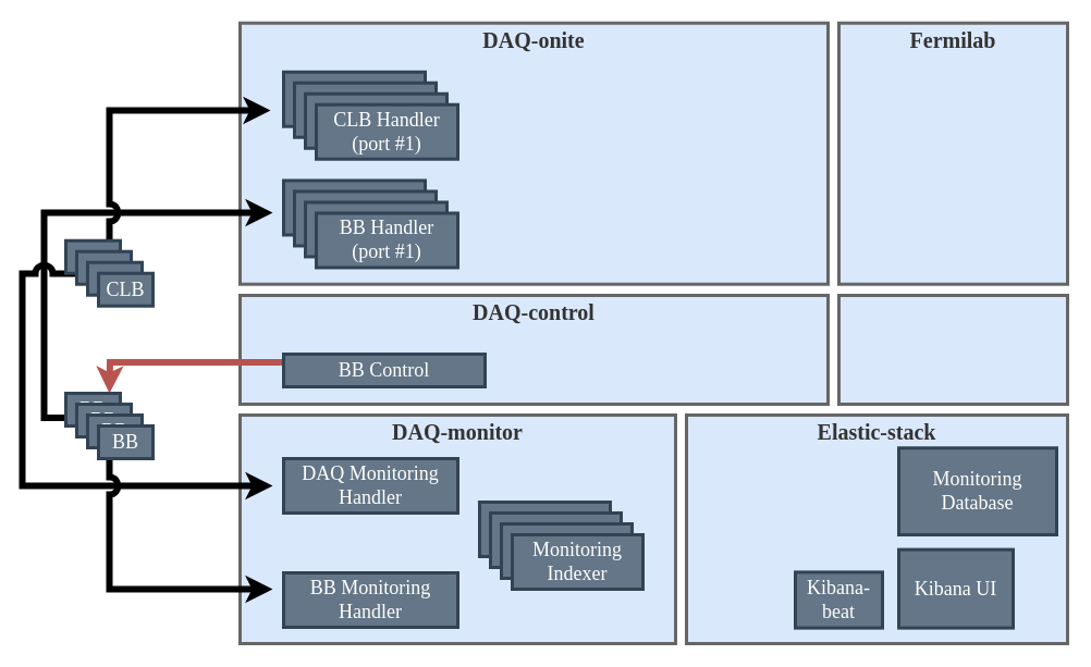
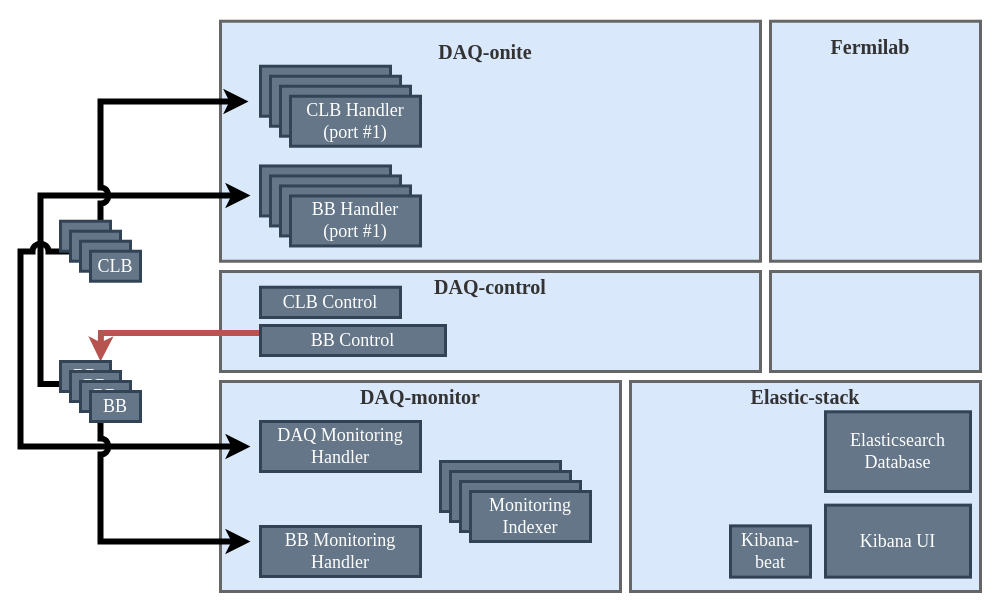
  <mxCell id="0" />
  <mxCell id="1" parent="0" />
  <mxCell id="2" value="" style="rounded=0;whiteSpace=wrap;html=1;fillColor=#dae8fc;strokeWidth=3;strokeColor=#666666;" vertex="1" parent="1"><mxGeometry x="220" y="271" width="540" height="100" as="geometry" /></mxCell>
  <mxCell id="3" value="" style="endArrow=classic;html=1;shadow=0;strokeColor=#b85450;strokeWidth=6;exitX=0;exitY=0.25;exitDx=0;exitDy=0;edgeStyle=orthogonalEdgeStyle;rounded=0;fillColor=#f8cecc;" edge="1" parent="1" source="34"><mxGeometry width="50" height="50" relative="1" as="geometry"><mxPoint x="260" y="335.212" as="sourcePoint" /><mxPoint x="100" y="361" as="targetPoint" /></mxGeometry></mxCell>
  <mxCell id="4" value="" style="rounded=0;whiteSpace=wrap;html=1;fillColor=#dae8fc;strokeWidth=3;strokeColor=#666666;" vertex="1" parent="1"><mxGeometry x="220" y="20.73" width="540" height="240" as="geometry" /></mxCell>
  <mxCell id="5" value="" style="endArrow=classic;html=1;strokeWidth=6;fillColor=#d5e8d4;edgeStyle=orthogonalEdgeStyle;exitX=0;exitY=0.75;exitDx=0;exitDy=0;rounded=0;jumpStyle=arc;" edge="1" parent="1" source="10"><mxGeometry width="50" height="50" relative="1" as="geometry"><mxPoint x="40" y="195" as="sourcePoint" /><mxPoint x="250" y="195" as="targetPoint" /><Array as="points"><mxPoint x="40" y="383" /><mxPoint x="40" y="195" /><mxPoint x="180" y="195" /></Array></mxGeometry></mxCell>
  <mxCell id="6" value="" style="rounded=0;whiteSpace=wrap;html=1;fillColor=#dae8fc;strokeWidth=3;strokeColor=#666666;" vertex="1" parent="1"><mxGeometry x="220" y="381" width="400" height="210" as="geometry" /></mxCell>
  <mxCell id="7" value="" style="endArrow=classic;html=1;strokeWidth=6;fillColor=#e1d5e7;edgeStyle=orthogonalEdgeStyle;rounded=0;labelBorderColor=none;shadow=0;sketch=0;jumpStyle=arc;" edge="1" parent="1"><mxGeometry width="50" height="50" relative="1" as="geometry"><mxPoint x="80" y="251" as="sourcePoint" /><mxPoint x="250" y="446" as="targetPoint" /><Array as="points"><mxPoint x="20" y="251" /><mxPoint x="20" y="446" /></Array></mxGeometry></mxCell>
  <mxCell id="8" value="" style="endArrow=classic;html=1;strokeWidth=6;fillColor=#e1d5e7;edgeStyle=orthogonalEdgeStyle;rounded=0;jumpStyle=arc;" edge="1" parent="1"><mxGeometry width="50" height="50" relative="1" as="geometry"><mxPoint x="100" y="401" as="sourcePoint" /><mxPoint x="250" y="541" as="targetPoint" /><Array as="points"><mxPoint x="100" y="541" /></Array></mxGeometry></mxCell>
  <mxCell id="9" value="" style="endArrow=classic;html=1;strokeWidth=6;fillColor=#d5e8d4;edgeStyle=orthogonalEdgeStyle;rounded=0;jumpStyle=arc;" edge="1" parent="1" source="24"><mxGeometry width="50" height="50" relative="1" as="geometry"><mxPoint x="100" y="211" as="sourcePoint" /><mxPoint x="248" y="101" as="targetPoint" /><Array as="points"><mxPoint x="100" y="101" /></Array></mxGeometry></mxCell>
  <mxCell id="10" value="&lt;font style=&quot;font-size: 18px&quot; face=&quot;lmodern&quot;&gt;BB&lt;br&gt;&lt;/font&gt;" style="rounded=0;whiteSpace=wrap;html=1;fillColor=#647687;strokeWidth=3;fontColor=#ffffff;strokeColor=#314354;" vertex="1" parent="1"><mxGeometry y="361" width="50" height="30" as="geometry" x="60" /></mxCell>
  <mxCell id="11" value="" style="rounded=0;whiteSpace=wrap;html=1;fillColor=#647687;strokeWidth=3;fontColor=#ffffff;strokeColor=#314354;" vertex="1" parent="1"><mxGeometry x="260" y="65.73" width="130" height="50" as="geometry" /></mxCell>
  <mxCell id="12" value="" style="rounded=0;whiteSpace=wrap;html=1;fillColor=#647687;strokeWidth=3;fontColor=#ffffff;strokeColor=#314354;" vertex="1" parent="1"><mxGeometry x="270" y="75.73" width="130" height="50" as="geometry" /></mxCell>
  <mxCell id="13" value="" style="rounded=0;whiteSpace=wrap;html=1;fillColor=#647687;strokeWidth=3;fontColor=#ffffff;strokeColor=#314354;" vertex="1" parent="1"><mxGeometry x="280" y="85.73" width="130" height="50" as="geometry" /></mxCell>
  <mxCell id="14" value="&lt;font style=&quot;font-size: 18px&quot; face=&quot;lmodern&quot;&gt;CLB Handler (port #1)&lt;br&gt;&lt;/font&gt;" style="rounded=0;whiteSpace=wrap;html=1;fillColor=#647687;strokeWidth=3;fontColor=#ffffff;strokeColor=#314354;" vertex="1" parent="1"><mxGeometry x="290" y="95.73" width="130" height="50" as="geometry" /></mxCell>
  <mxCell id="15" value="&lt;font style=&quot;font-size: 18px&quot; face=&quot;lmodern&quot;&gt;BB&lt;br&gt;&lt;/font&gt;" style="rounded=0;whiteSpace=wrap;html=1;fillColor=#647687;strokeWidth=3;fontColor=#ffffff;strokeColor=#314354;" vertex="1" parent="1"><mxGeometry x="70" y="371" width="50" height="30" as="geometry" /></mxCell>
  <mxCell id="16" value="&lt;font style=&quot;font-size: 18px&quot; face=&quot;lmodern&quot;&gt;BB&lt;br&gt;&lt;/font&gt;" style="rounded=0;whiteSpace=wrap;html=1;fillColor=#647687;strokeWidth=3;fontColor=#ffffff;strokeColor=#314354;" vertex="1" parent="1"><mxGeometry x="80" y="381" width="50" height="30" as="geometry" /></mxCell>
  <mxCell id="17" value="&lt;font style=&quot;font-size: 18px&quot; face=&quot;lmodern&quot;&gt;BB&lt;br&gt;&lt;/font&gt;" style="rounded=0;whiteSpace=wrap;html=1;fillColor=#647687;strokeWidth=3;fontColor=#ffffff;strokeColor=#314354;" vertex="1" parent="1"><mxGeometry x="90" y="391" width="50" height="30" as="geometry" /></mxCell>
  <mxCell id="18" value="" style="rounded=0;whiteSpace=wrap;html=1;fillColor=#647687;strokeWidth=3;fontColor=#ffffff;strokeColor=#314354;" vertex="1" parent="1"><mxGeometry x="260" y="165.46" width="130" height="50" as="geometry" /></mxCell>
  <mxCell id="19" value="" style="rounded=0;whiteSpace=wrap;html=1;fillColor=#647687;strokeWidth=3;fontColor=#ffffff;strokeColor=#314354;" vertex="1" parent="1"><mxGeometry x="270" y="175.46" width="130" height="50" as="geometry" /></mxCell>
  <mxCell id="20" value="" style="rounded=0;whiteSpace=wrap;html=1;fillColor=#647687;strokeWidth=3;fontColor=#ffffff;strokeColor=#314354;" vertex="1" parent="1"><mxGeometry x="280" y="185.46" width="130" height="50" as="geometry" /></mxCell>
  <mxCell id="21" value="&lt;font style=&quot;font-size: 18px&quot; face=&quot;lmodern&quot;&gt;BB Handler &lt;/font&gt;&lt;br&gt;&lt;font style=&quot;font-size: 18px&quot; face=&quot;lmodern&quot;&gt;&lt;font style=&quot;font-size: 18px&quot; face=&quot;lmodern&quot;&gt;(port #1)&lt;/font&gt;&lt;/font&gt;" style="rounded=0;whiteSpace=wrap;html=1;fillColor=#647687;strokeWidth=3;fontColor=#ffffff;strokeColor=#314354;" vertex="1" parent="1"><mxGeometry x="290" y="195.46" width="130" height="50" as="geometry" /></mxCell>
  <mxCell id="22" value="" style="rounded=0;whiteSpace=wrap;html=1;fillColor=#dae8fc;strokeWidth=3;strokeColor=#666666;" vertex="1" parent="1"><mxGeometry x="770" y="20.73" width="210" height="240" as="geometry" /></mxCell>
  <mxCell id="23" value="" style="rounded=0;whiteSpace=wrap;html=1;fillColor=#647687;strokeWidth=3;fontColor=#ffffff;strokeColor=#314354;" vertex="1" parent="1"><mxGeometry y="220.73" width="50" height="30" as="geometry" x="60" /></mxCell>
  <mxCell id="24" value="" style="rounded=0;whiteSpace=wrap;html=1;fillColor=#647687;strokeWidth=3;fontColor=#ffffff;strokeColor=#314354;" vertex="1" parent="1"><mxGeometry x="70" y="230.73" width="50" height="30" as="geometry" /></mxCell>
  <mxCell id="25" value="" style="rounded=0;whiteSpace=wrap;html=1;fillColor=#647687;strokeWidth=3;fontColor=#ffffff;strokeColor=#314354;" vertex="1" parent="1"><mxGeometry x="80" y="240.73" width="50" height="30" as="geometry" /></mxCell>
  <mxCell id="26" value="&lt;font style=&quot;font-size: 18px&quot; face=&quot;lmodern&quot;&gt;CLB&lt;br&gt;&lt;/font&gt;" style="rounded=0;whiteSpace=wrap;html=1;fillColor=#647687;strokeWidth=3;fontColor=#ffffff;strokeColor=#314354;" vertex="1" parent="1"><mxGeometry x="90" y="250.73" width="50" height="30" as="geometry" /></mxCell>
  <mxCell id="27" value="&lt;font style=&quot;font-size: 18px&quot; face=&quot;lmodern&quot;&gt;BB Monitoring Handler&lt;br&gt;&lt;/font&gt;" style="rounded=0;whiteSpace=wrap;html=1;fillColor=#647687;strokeWidth=3;fontColor=#ffffff;strokeColor=#314354;" vertex="1" parent="1"><mxGeometry x="260" y="526" width="160" height="50" as="geometry" /></mxCell>
  <mxCell id="28" value="&lt;font style=&quot;font-size: 18px&quot; face=&quot;lmodern&quot;&gt;DAQ Monitoring Handler&lt;br&gt;&lt;/font&gt;" style="rounded=0;whiteSpace=wrap;html=1;fillColor=#647687;strokeWidth=3;fontColor=#ffffff;strokeColor=#314354;" vertex="1" parent="1"><mxGeometry x="260" y="421" width="160" height="50" as="geometry" /></mxCell>
  <mxCell id="29" value="" style="rounded=0;whiteSpace=wrap;html=1;fillColor=#647687;strokeWidth=3;fontColor=#ffffff;strokeColor=#314354;" vertex="1" parent="1"><mxGeometry x="440" y="461" width="120" height="50" as="geometry" /></mxCell>
  <mxCell id="30" value="" style="rounded=0;whiteSpace=wrap;html=1;fillColor=#647687;strokeWidth=3;fontColor=#ffffff;strokeColor=#314354;" vertex="1" parent="1"><mxGeometry x="450" y="471" width="120" height="50" as="geometry" /></mxCell>
  <mxCell id="31" value="" style="rounded=0;whiteSpace=wrap;html=1;fillColor=#647687;strokeWidth=3;fontColor=#ffffff;strokeColor=#314354;" vertex="1" parent="1"><mxGeometry x="460" y="481" width="120" height="50" as="geometry" /></mxCell>
  <mxCell id="32" value="&lt;font style=&quot;font-size: 18px&quot; face=&quot;lmodern&quot;&gt;Monitoring Indexer &lt;/font&gt;&lt;font style=&quot;font-size: 18px&quot; face=&quot;lmodern&quot;&gt;&lt;font style=&quot;font-size: 18px&quot; face=&quot;lmodern&quot;&gt;&lt;br&gt;&lt;/font&gt;&lt;/font&gt;" style="rounded=0;whiteSpace=wrap;html=1;fillColor=#647687;strokeWidth=3;fontColor=#ffffff;strokeColor=#314354;" vertex="1" parent="1"><mxGeometry x="470" y="491" width="120" height="50" as="geometry" /></mxCell>
+ <mxCell id="33" value="&lt;font style=&quot;font-size: 18px&quot; face=&quot;lmodern&quot;&gt;CLB Control&lt;br&gt;&lt;/font&gt;" style="rounded=0;whiteSpace=wrap;html=1;fillColor=#647687;strokeWidth=3;fontColor=#ffffff;strokeColor=#314354;" vertex="1" parent="1"><mxGeometry x="260" y="286.73" width="140" height="30.27" as="geometry" /></mxCell>
  <mxCell id="34" value="&lt;font style=&quot;font-size: 18px&quot; face=&quot;lmodern&quot;&gt;BB Control&lt;br&gt;&lt;/font&gt;" style="rounded=0;whiteSpace=wrap;html=1;fillColor=#647687;strokeWidth=3;fontColor=#ffffff;strokeColor=#314354;" vertex="1" parent="1"><mxGeometry x="260" y="325" width="185" height="30" as="geometry" /></mxCell>
  <mxCell id="35" value="" style="rounded=0;whiteSpace=wrap;html=1;fillColor=#dae8fc;strokeWidth=3;strokeColor=#666666;" vertex="1" parent="1"><mxGeometry x="630" y="381" width="350" height="210" as="geometry" /></mxCell>
  <mxCell id="36" value="&lt;b&gt;&lt;font style=&quot;font-size: 20px&quot; face=&quot;lmodern&quot;&gt;DAQ-control&lt;/font&gt;&lt;/b&gt;" style="text;html=1;align=center;verticalAlign=middle;whiteSpace=wrap;rounded=0;fontColor=#333333;strokeWidth=3;" vertex="1" parent="1"><mxGeometry x="410" y="271" width="160" height="30.27" as="geometry" /></mxCell>
  <mxCell id="37" value="&lt;b&gt;&lt;font style=&quot;font-size: 20px&quot; face=&quot;lmodern&quot;&gt;DAQ-monitor&lt;/font&gt;&lt;/b&gt;" style="text;html=1;align=center;verticalAlign=middle;whiteSpace=wrap;rounded=0;fontColor=#333333;strokeWidth=3;" vertex="1" parent="1"><mxGeometry x="340" y="380.73" width="160" height="30.27" as="geometry" /></mxCell>
- <mxCell id="38" value="&lt;b&gt;&lt;font style=&quot;font-size: 20px&quot; face=&quot;lmodern&quot;&gt;DAQ-onite&lt;/font&gt;&lt;/b&gt;" style="text;html=1;align=center;verticalAlign=middle;whiteSpace=wrap;rounded=0;fontColor=#333333;strokeWidth=3;" vertex="1" parent="1"><mxGeometry x="410" y="20.73" width="160" height="30.27" as="geometry" /></mxCell>
+ <mxCell id="38" value="&lt;b&gt;&lt;font style=&quot;font-size: 20px&quot; face=&quot;lmodern&quot;&gt;DAQ-onite&lt;/font&gt;&lt;/b&gt;" style="text;html=1;align=center;verticalAlign=middle;whiteSpace=wrap;rounded=0;fontColor=#333333;strokeWidth=3;" vertex="1" parent="1"><mxGeometry x="405" y="35.73" width="160" height="30.27" as="geometry" /></mxCell>
  <mxCell id="39" value="&lt;b&gt;&lt;font style=&quot;font-size: 20px&quot; face=&quot;lmodern&quot;&gt;Elastic-stack&lt;/font&gt;&lt;/b&gt;" style="text;html=1;align=center;verticalAlign=middle;whiteSpace=wrap;rounded=0;fontColor=#333333;strokeWidth=3;" vertex="1" parent="1"><mxGeometry x="725" y="381" width="160" height="30.27" as="geometry" /></mxCell>
- <mxCell id="40" value="&lt;b&gt;&lt;font style=&quot;font-size: 20px&quot; face=&quot;lmodern&quot;&gt;Fermilab&lt;/font&gt;&lt;/b&gt;" style="text;html=1;align=center;verticalAlign=middle;whiteSpace=wrap;rounded=0;fontColor=#333333;strokeWidth=3;" vertex="1" parent="1"><mxGeometry x="795" y="20.73" width="160" height="30.27" as="geometry" /></mxCell>
+ <mxCell id="40" value="&lt;b&gt;&lt;font style=&quot;font-size: 20px&quot; face=&quot;lmodern&quot;&gt;Fermilab&lt;/font&gt;&lt;/b&gt;" style="text;html=1;align=center;verticalAlign=middle;whiteSpace=wrap;rounded=0;fontColor=#333333;strokeWidth=3;" vertex="1" parent="1"><mxGeometry x="790" y="30.73" width="160" height="30.27" as="geometry" /></mxCell>
  <mxCell id="41" value="" style="rounded=0;whiteSpace=wrap;html=1;fillColor=#dae8fc;strokeWidth=3;strokeColor=#666666;" vertex="1" parent="1"><mxGeometry x="770" y="271" width="210" height="100" as="geometry" /></mxCell>
- <mxCell id="42" value="&lt;font style=&quot;font-size: 18px&quot; face=&quot;lmodern&quot;&gt;Monitoring Database&lt;/font&gt;&lt;font style=&quot;font-size: 18px&quot; face=&quot;lmodern&quot;&gt;&lt;font style=&quot;font-size: 18px&quot; face=&quot;lmodern&quot;&gt;&lt;br&gt;&lt;/font&gt;&lt;/font&gt;" style="rounded=0;whiteSpace=wrap;html=1;fillColor=#647687;strokeWidth=3;fontColor=#ffffff;strokeColor=#314354;" vertex="1" parent="1"><mxGeometry x="825" y="411.27" width="145" height="79.73" as="geometry" /></mxCell>
- <mxCell id="43" value="&lt;font style=&quot;font-size: 18px&quot; face=&quot;lmodern&quot;&gt;Kibana UI&lt;/font&gt;&lt;font style=&quot;font-size: 18px&quot; face=&quot;lmodern&quot;&gt;&lt;font style=&quot;font-size: 18px&quot; face=&quot;lmodern&quot;&gt;&lt;br&gt;&lt;/font&gt;&lt;/font&gt;" style="rounded=0;whiteSpace=wrap;html=1;fillColor=#647687;strokeWidth=3;fontColor=#ffffff;strokeColor=#314354;" vertex="1" parent="1"><mxGeometry x="825" y="504.63" width="105" height="72" as="geometry" /></mxCell>
+ <mxCell id="42" value="&lt;font style=&quot;font-size: 18px&quot; face=&quot;lmodern&quot;&gt;Elasticsearch Database&lt;/font&gt;&lt;font style=&quot;font-size: 18px&quot; face=&quot;lmodern&quot;&gt;&lt;font style=&quot;font-size: 18px&quot; face=&quot;lmodern&quot;&gt;&lt;br&gt;&lt;/font&gt;&lt;/font&gt;" style="rounded=0;whiteSpace=wrap;html=1;fillColor=#647687;strokeWidth=3;fontColor=#ffffff;strokeColor=#314354;" vertex="1" parent="1"><mxGeometry x="825" y="411.27" width="145" height="79.73" as="geometry" /></mxCell>
+ <mxCell id="43" value="&lt;font style=&quot;font-size: 18px&quot; face=&quot;lmodern&quot;&gt;Kibana UI&lt;/font&gt;&lt;font style=&quot;font-size: 18px&quot; face=&quot;lmodern&quot;&gt;&lt;font style=&quot;font-size: 18px&quot; face=&quot;lmodern&quot;&gt;&lt;br&gt;&lt;/font&gt;&lt;/font&gt;" style="rounded=0;whiteSpace=wrap;html=1;fillColor=#647687;strokeWidth=3;fontColor=#ffffff;strokeColor=#314354;" vertex="1" parent="1"><mxGeometry x="825" y="504.63" width="145" height="72" as="geometry" /></mxCell>
  <mxCell id="44" value="&lt;font style=&quot;font-size: 18px&quot; face=&quot;lmodern&quot;&gt;Kibana-beat&lt;/font&gt;&lt;font style=&quot;font-size: 18px&quot; face=&quot;lmodern&quot;&gt;&lt;font style=&quot;font-size: 18px&quot; face=&quot;lmodern&quot;&gt;&lt;br&gt;&lt;/font&gt;&lt;/font&gt;" style="rounded=0;whiteSpace=wrap;html=1;fillColor=#647687;strokeWidth=3;fontColor=#ffffff;strokeColor=#314354;" vertex="1" parent="1"><mxGeometry x="730" y="525.38" width="80" height="51.25" as="geometry" /></mxCell>
